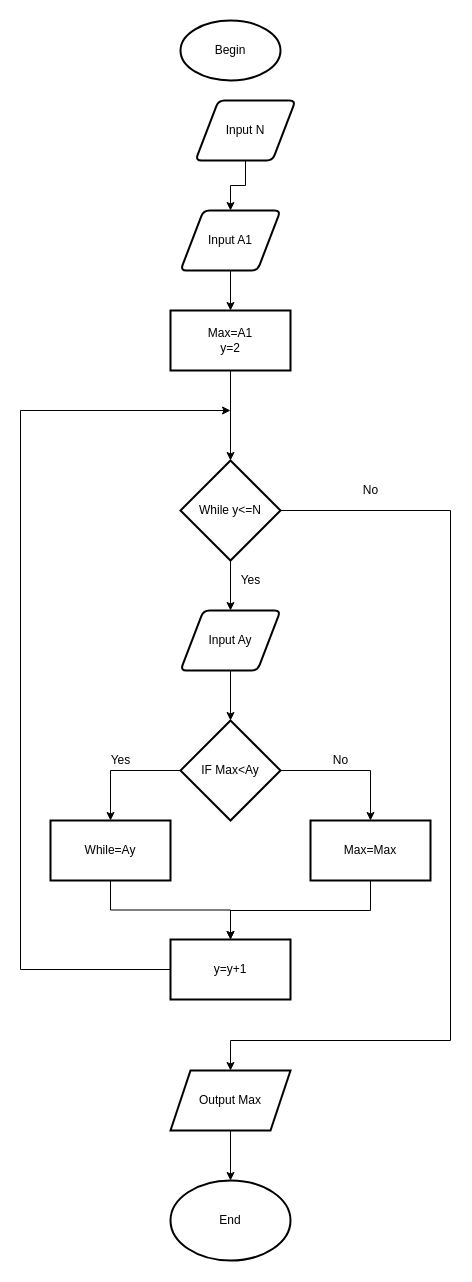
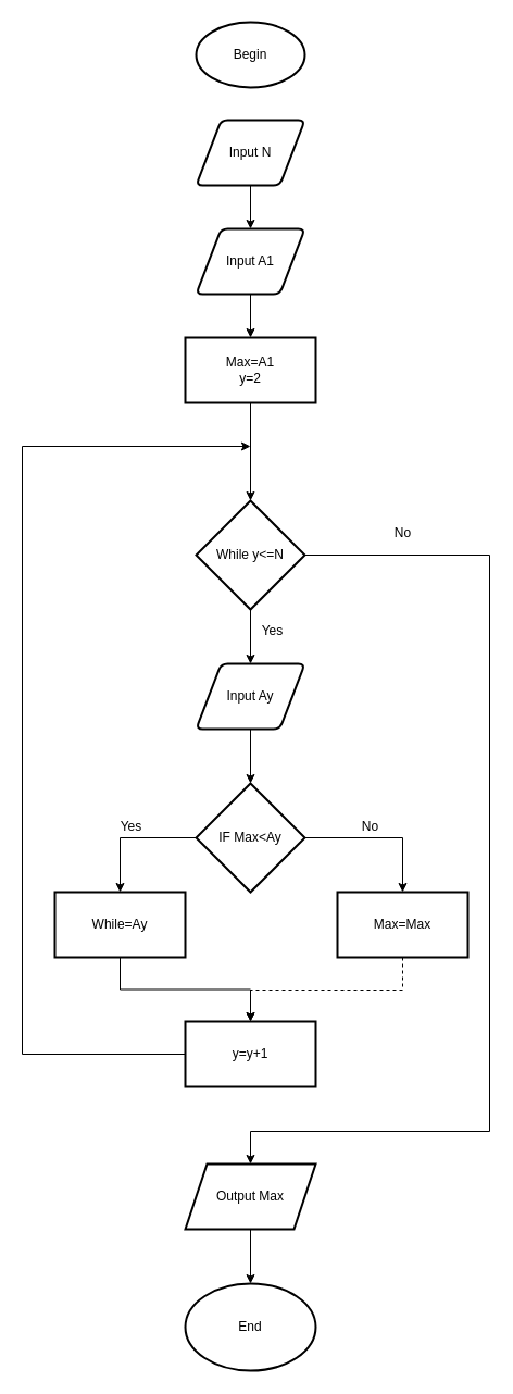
  <mxCell id="0" />
  <mxCell id="1" parent="0" />
  <mxCell id="2" value="" style="edgeStyle=orthogonalEdgeStyle;rounded=0;orthogonalLoop=1;jettySize=auto;html=1;" edge="1" parent="1" source="3" target="9"><mxGeometry relative="1" as="geometry" /></mxCell>
- <mxCell id="3" value="Input N" style="shape=parallelogram;html=1;strokeWidth=2;perimeter=parallelogramPerimeter;whiteSpace=wrap;rounded=1;arcSize=12;size=0.23;" vertex="1" parent="1"><mxGeometry x="195" y="100" width="100" height="60" as="geometry" /></mxCell>
+ <mxCell id="3" value="Input N" style="shape=parallelogram;html=1;strokeWidth=2;perimeter=parallelogramPerimeter;whiteSpace=wrap;rounded=1;arcSize=12;size=0.23;" vertex="1" parent="1"><mxGeometry x="180" y="110" width="100" height="60" as="geometry" /></mxCell>
  <mxCell id="4" value="" style="edgeStyle=orthogonalEdgeStyle;rounded=0;orthogonalLoop=1;jettySize=auto;html=1;" edge="1" parent="1" source="6" target="13"><mxGeometry relative="1" as="geometry" /></mxCell>
  <mxCell id="5" style="edgeStyle=orthogonalEdgeStyle;rounded=0;orthogonalLoop=1;jettySize=auto;html=1;exitX=1;exitY=0.5;exitDx=0;exitDy=0;exitPerimeter=0;entryX=0.5;entryY=0;entryDx=0;entryDy=0;" edge="1" parent="1" source="6" target="27"><mxGeometry relative="1" as="geometry"><mxPoint x="470" y="1100" as="targetPoint" /><Array as="points"><mxPoint x="450" y="510" /><mxPoint x="450" y="1040" /><mxPoint x="230" y="1040" /></Array></mxGeometry></mxCell>
  <mxCell id="6" value="While y&amp;lt;=N" style="strokeWidth=2;html=1;shape=mxgraph.flowchart.decision;whiteSpace=wrap;" vertex="1" parent="1"><mxGeometry x="180" y="460" width="100" height="100" as="geometry" /></mxCell>
  <mxCell id="7" value="Begin" style="strokeWidth=2;html=1;shape=mxgraph.flowchart.start_1;whiteSpace=wrap;" vertex="1" parent="1"><mxGeometry x="180" y="20" width="100" height="60" as="geometry" /></mxCell>
  <mxCell id="8" value="" style="edgeStyle=orthogonalEdgeStyle;rounded=0;orthogonalLoop=1;jettySize=auto;html=1;" edge="1" parent="1" source="9" target="11"><mxGeometry relative="1" as="geometry" /></mxCell>
  <mxCell id="9" value="Input A1" style="shape=parallelogram;html=1;strokeWidth=2;perimeter=parallelogramPerimeter;whiteSpace=wrap;rounded=1;arcSize=12;size=0.23;" vertex="1" parent="1"><mxGeometry x="180" y="210" width="100" height="60" as="geometry" /></mxCell>
  <mxCell id="10" value="" style="edgeStyle=orthogonalEdgeStyle;rounded=0;orthogonalLoop=1;jettySize=auto;html=1;" edge="1" parent="1" source="11" target="6"><mxGeometry relative="1" as="geometry" /></mxCell>
  <mxCell id="11" value="Max=A1&lt;br&gt;y=2" style="rounded=0;whiteSpace=wrap;html=1;strokeWidth=2;" vertex="1" parent="1"><mxGeometry x="170" y="310" width="120" height="60" as="geometry" /></mxCell>
  <mxCell id="12" value="" style="edgeStyle=orthogonalEdgeStyle;rounded=0;orthogonalLoop=1;jettySize=auto;html=1;" edge="1" parent="1" source="13" target="16"><mxGeometry relative="1" as="geometry" /></mxCell>
  <mxCell id="13" value="Input Ay" style="shape=parallelogram;html=1;strokeWidth=2;perimeter=parallelogramPerimeter;whiteSpace=wrap;rounded=1;arcSize=12;size=0.23;" vertex="1" parent="1"><mxGeometry x="180" y="610" width="100" height="60" as="geometry" /></mxCell>
  <mxCell id="14" style="edgeStyle=orthogonalEdgeStyle;rounded=0;orthogonalLoop=1;jettySize=auto;html=1;entryX=0.5;entryY=0;entryDx=0;entryDy=0;" edge="1" parent="1" source="16" target="18"><mxGeometry relative="1" as="geometry" /></mxCell>
  <mxCell id="15" style="edgeStyle=orthogonalEdgeStyle;rounded=0;orthogonalLoop=1;jettySize=auto;html=1;exitX=1;exitY=0.5;exitDx=0;exitDy=0;exitPerimeter=0;entryX=0.5;entryY=0;entryDx=0;entryDy=0;" edge="1" parent="1" source="16" target="20"><mxGeometry relative="1" as="geometry" /></mxCell>
  <mxCell id="16" value="IF Max&amp;lt;Ay" style="strokeWidth=2;html=1;shape=mxgraph.flowchart.decision;whiteSpace=wrap;" vertex="1" parent="1"><mxGeometry x="180" y="720" width="100" height="100" as="geometry" /></mxCell>
  <mxCell id="17" style="edgeStyle=orthogonalEdgeStyle;rounded=0;orthogonalLoop=1;jettySize=auto;html=1;entryX=0.5;entryY=0;entryDx=0;entryDy=0;" edge="1" parent="1" source="18" target="24"><mxGeometry relative="1" as="geometry" /></mxCell>
  <mxCell id="18" value="While=Ay" style="whiteSpace=wrap;html=1;strokeWidth=2;" vertex="1" parent="1"><mxGeometry x="50" y="820" width="120" height="60" as="geometry" /></mxCell>
- <mxCell id="19" style="edgeStyle=orthogonalEdgeStyle;rounded=0;orthogonalLoop=1;jettySize=auto;html=1;" edge="1" parent="1" source="20" target="24"><mxGeometry relative="1" as="geometry"><Array as="points"><mxPoint x="370" y="910" /><mxPoint x="230" y="910" /></Array></mxGeometry></mxCell>
+ <mxCell id="19" style="edgeStyle=orthogonalEdgeStyle;rounded=0;orthogonalLoop=1;jettySize=auto;html=1;dashed=1;" edge="1" parent="1" source="20" target="24"><mxGeometry relative="1" as="geometry"><Array as="points"><mxPoint x="370" y="910" /><mxPoint x="230" y="910" /></Array></mxGeometry></mxCell>
  <mxCell id="20" value="Max=Max" style="whiteSpace=wrap;html=1;strokeWidth=2;" vertex="1" parent="1"><mxGeometry x="310" y="820" width="120" height="60" as="geometry" /></mxCell>
  <mxCell id="21" value="Yes" style="text;html=1;align=center;verticalAlign=middle;resizable=0;points=[];autosize=1;" vertex="1" parent="1"><mxGeometry x="100" y="750" width="40" height="20" as="geometry" /></mxCell>
  <mxCell id="22" value="No" style="text;html=1;align=center;verticalAlign=middle;resizable=0;points=[];autosize=1;" vertex="1" parent="1"><mxGeometry x="325" y="750" width="30" height="20" as="geometry" /></mxCell>
  <mxCell id="23" style="edgeStyle=orthogonalEdgeStyle;rounded=0;orthogonalLoop=1;jettySize=auto;html=1;exitX=0;exitY=0.5;exitDx=0;exitDy=0;" edge="1" parent="1" source="24"><mxGeometry relative="1" as="geometry"><mxPoint x="230" y="410" as="targetPoint" /><Array as="points"><mxPoint x="20" y="969" /><mxPoint x="20" y="410" /></Array></mxGeometry></mxCell>
  <mxCell id="24" value="y=y+1" style="whiteSpace=wrap;html=1;strokeWidth=2;" vertex="1" parent="1"><mxGeometry x="170" y="939" width="120" height="60" as="geometry" /></mxCell>
  <mxCell id="25" value="Yes" style="text;html=1;align=center;verticalAlign=middle;resizable=0;points=[];autosize=1;" vertex="1" parent="1"><mxGeometry x="230" y="570" width="40" height="20" as="geometry" /></mxCell>
  <mxCell id="26" value="" style="edgeStyle=orthogonalEdgeStyle;rounded=0;orthogonalLoop=1;jettySize=auto;html=1;" edge="1" parent="1" source="27" target="28"><mxGeometry relative="1" as="geometry" /></mxCell>
  <mxCell id="27" value="Output Max" style="shape=parallelogram;perimeter=parallelogramPerimeter;whiteSpace=wrap;html=1;fixedSize=1;strokeWidth=2;" vertex="1" parent="1"><mxGeometry x="170" y="1070" width="120" height="60" as="geometry" /></mxCell>
  <mxCell id="28" value="End" style="ellipse;whiteSpace=wrap;html=1;strokeWidth=2;" vertex="1" parent="1"><mxGeometry x="170" y="1180" width="120" height="80" as="geometry" /></mxCell>
  <mxCell id="29" value="No" style="text;html=1;align=center;verticalAlign=middle;resizable=0;points=[];autosize=1;" vertex="1" parent="1"><mxGeometry x="355" y="480" width="30" height="20" as="geometry" /></mxCell>
